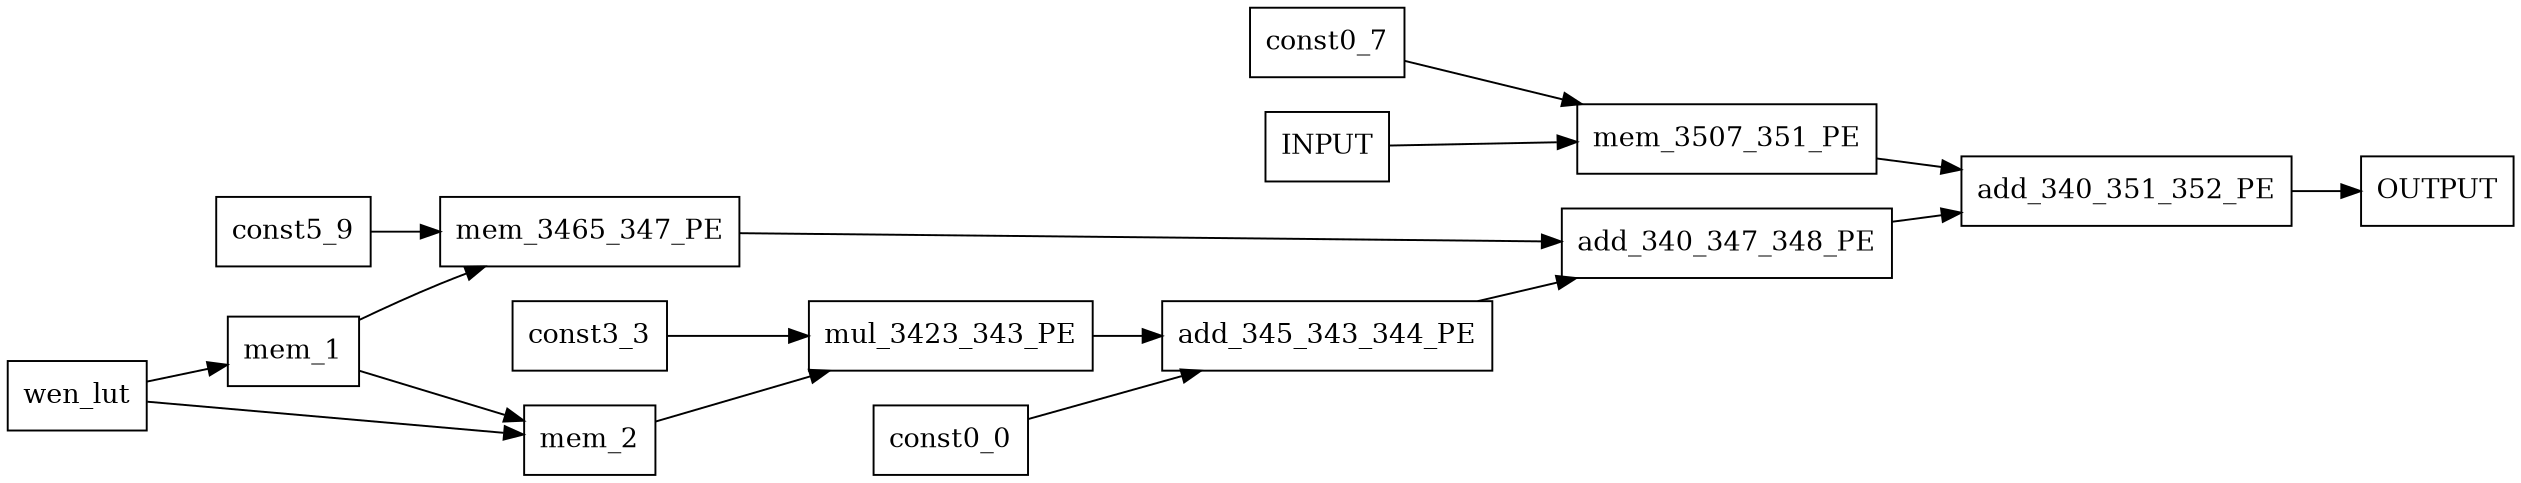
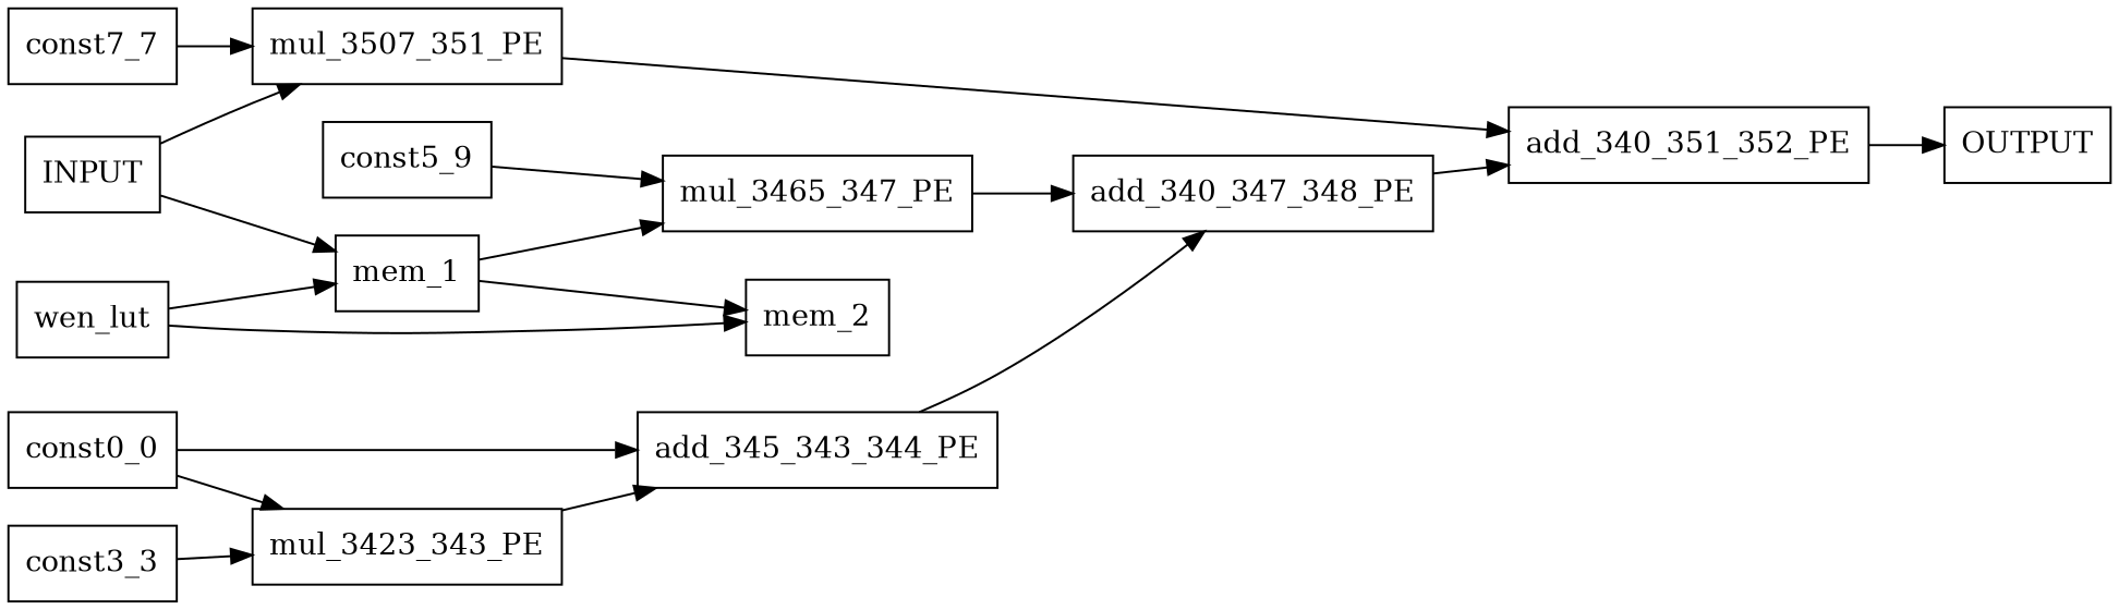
  digraph {
    rankdir=LR
    node [shape=box]
    n1 [label=add_345_343_344_PE]
    const0_0
    add_340_347_348_PE
    add_340_351_352_PE
    const3_3
    mul_3423_343_PE
    n7 [label=const5_9]
-   mul_3465_347_PE [label=mem_3465_347_PE]
-   const7_7 [label=const0_7]
-   mul_3507_351_PE [label=mem_3507_351_PE]
+   mul_3465_347_PE
+   const7_7
+   mul_3507_351_PE
    OUTPUT
    INPUT
    mem_1
    mem_2
    wen_lut
    n1 -> add_340_347_348_PE
    const0_0 -> n1
    add_340_347_348_PE -> add_340_351_352_PE
    add_340_351_352_PE -> OUTPUT
    const3_3 -> mul_3423_343_PE
    mul_3423_343_PE -> n1
    n7 -> mul_3465_347_PE
    mul_3465_347_PE -> add_340_347_348_PE
    const7_7 -> mul_3507_351_PE
    mul_3507_351_PE -> add_340_351_352_PE
    INPUT -> mul_3507_351_PE
+   INPUT -> mem_1
    mem_1 -> mul_3465_347_PE
    mem_1 -> mem_2
-   mem_2 -> mul_3423_343_PE
+   const0_0 -> mul_3423_343_PE
    wen_lut -> mem_1
    wen_lut -> mem_2
  }
